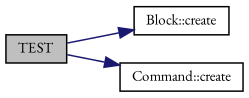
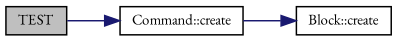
  digraph {
    fontname="EB Garamond"
    rankdir=LR
    node [color=black fillcolor=white fontname="EB Garamond" fontsize=10 shape=record style=filled]
    edge [color=midnightblue fontname="EB Garamond" fontsize=10 labelfontname=Helvetica labelfontsize=10 style=solid]
    n1 [fillcolor=grey75 fontcolor=black height=0.2 label=TEST width=0.4]
    n2 [height=0.2 label="Block::create" width=0.4]
    n3 [height=0.2 label="Command::create" width=0.4]
-   n1 -> n2
+   n3 -> n2
    n1 -> n3
  }
